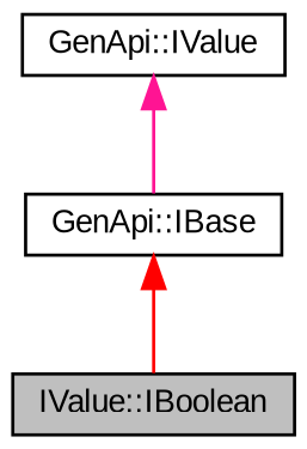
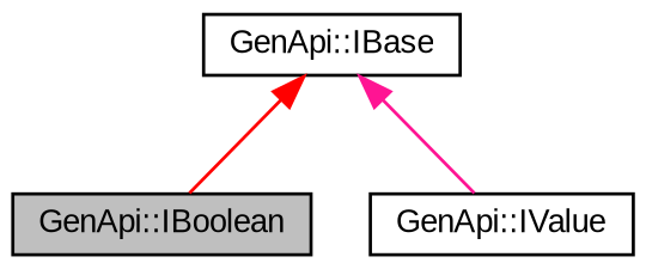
  digraph {
    fontname="Liberation Sans"
    node [color=black fillcolor=white fontname="Liberation Sans" fontsize=10 shape=record style=filled]
    edge [dir=back fontname="Liberation Sans" fontsize=10 labelfontname=Helvetica labelfontsize=10 style=solid]
-   n1 [fillcolor=grey75 fontcolor=black height=0.2 label="IValue::IBoolean" width=0.4]
+   n1 [fillcolor=grey75 fontcolor=black height=0.2 label="GenApi::IBoolean" width=0.4]
    n2 [height=0.2 label="GenApi::IValue" width=0.4]
    n3 [height=0.2 label="GenApi::IBase" width=0.4]
    n3 -> n1 [color=red]
-   n2 -> n3 [color=deeppink]
+   n3 -> n2 [color=deeppink]
  }
